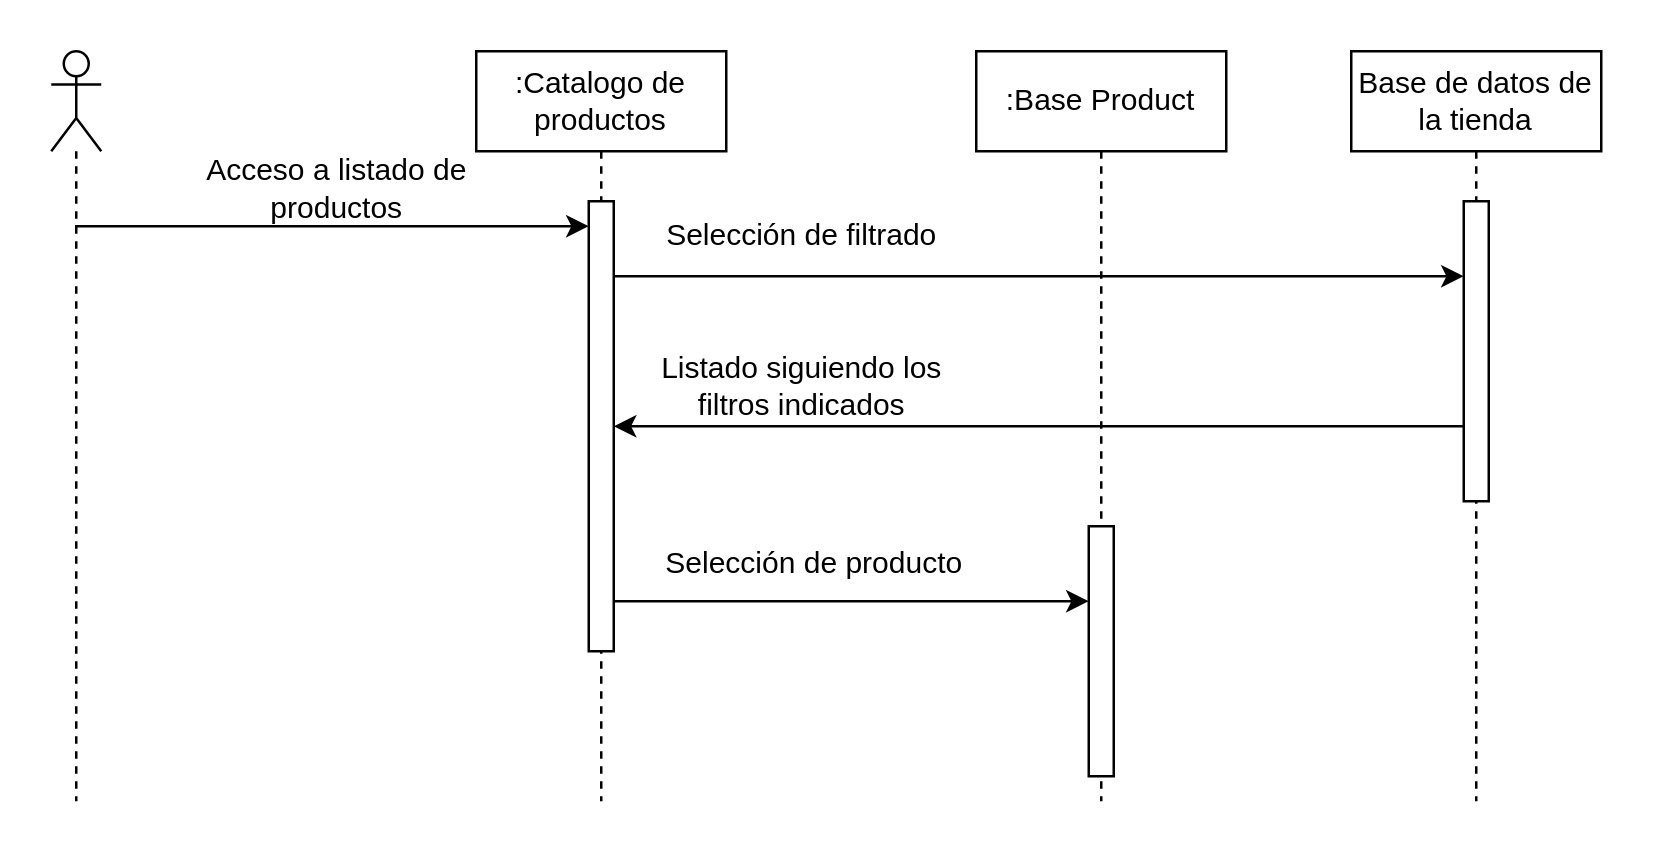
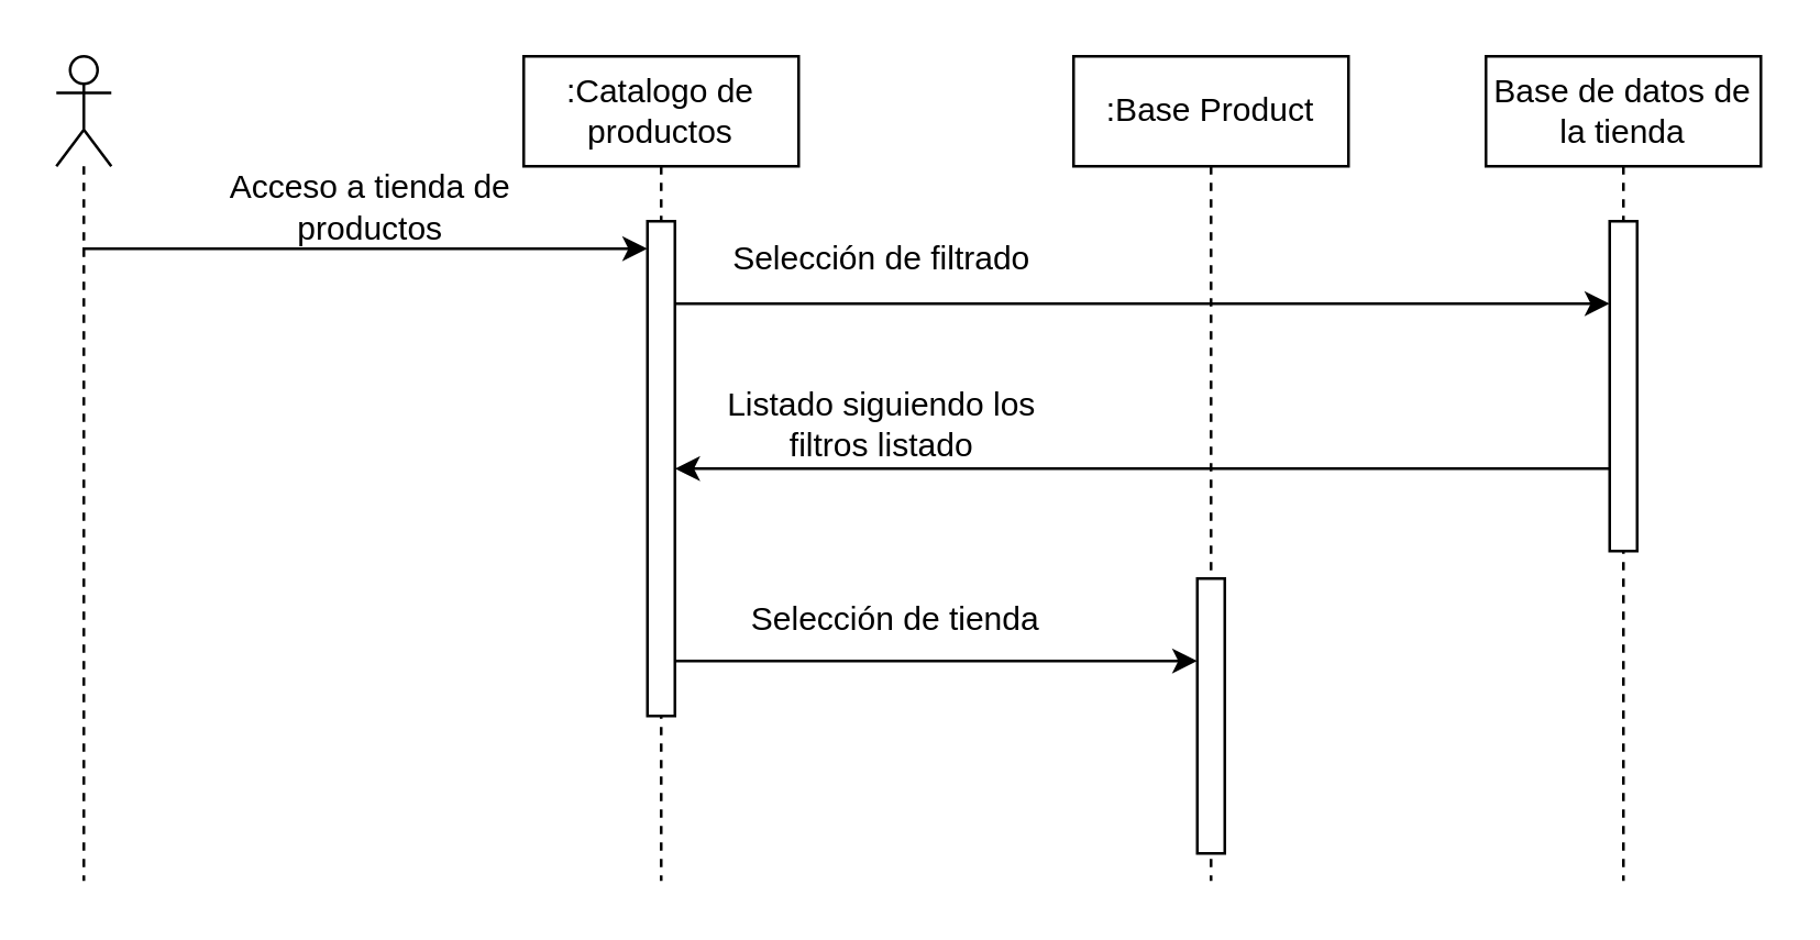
  <mxCell id="0" />
  <mxCell id="1" parent="0" />
  <mxCell id="2" value=":Catalogo de productos" style="shape=umlLifeline;perimeter=lifelinePerimeter;whiteSpace=wrap;html=1;container=1;dropTarget=0;collapsible=0;recursiveResize=0;outlineConnect=0;portConstraint=eastwest;newEdgeStyle={&quot;edgeStyle&quot;:&quot;elbowEdgeStyle&quot;,&quot;elbow&quot;:&quot;vertical&quot;,&quot;curved&quot;:0,&quot;rounded&quot;:0};" parent="1" vertex="1"><mxGeometry x="190" y="20" width="100" height="300" as="geometry" /></mxCell>
  <mxCell id="3" value="" style="html=1;points=[];perimeter=orthogonalPerimeter;outlineConnect=0;targetShapes=umlLifeline;portConstraint=eastwest;newEdgeStyle={&quot;edgeStyle&quot;:&quot;elbowEdgeStyle&quot;,&quot;elbow&quot;:&quot;vertical&quot;,&quot;curved&quot;:0,&quot;rounded&quot;:0};" parent="2" vertex="1"><mxGeometry x="45" y="60" width="10" height="180" as="geometry" /></mxCell>
  <mxCell id="4" style="edgeStyle=orthogonalEdgeStyle;rounded=0;orthogonalLoop=1;jettySize=auto;html=1;" parent="1" source="16" target="3" edge="1"><mxGeometry relative="1" as="geometry"><mxPoint x="30" y="195.032" as="sourcePoint" /><Array as="points"><mxPoint x="160" y="90" /><mxPoint x="160" y="90" /></Array></mxGeometry></mxCell>
  <mxCell id="5" value="Base de datos de la tienda" style="shape=umlLifeline;perimeter=lifelinePerimeter;whiteSpace=wrap;html=1;container=1;dropTarget=0;collapsible=0;recursiveResize=0;outlineConnect=0;portConstraint=eastwest;newEdgeStyle={&quot;edgeStyle&quot;:&quot;elbowEdgeStyle&quot;,&quot;elbow&quot;:&quot;vertical&quot;,&quot;curved&quot;:0,&quot;rounded&quot;:0};" parent="1" vertex="1"><mxGeometry x="540" y="20" width="100" height="300" as="geometry" /></mxCell>
  <mxCell id="6" value="" style="html=1;points=[];perimeter=orthogonalPerimeter;outlineConnect=0;targetShapes=umlLifeline;portConstraint=eastwest;newEdgeStyle={&quot;edgeStyle&quot;:&quot;elbowEdgeStyle&quot;,&quot;elbow&quot;:&quot;vertical&quot;,&quot;curved&quot;:0,&quot;rounded&quot;:0};" parent="5" vertex="1"><mxGeometry x="45" y="60" width="10" height="120" as="geometry" /></mxCell>
  <mxCell id="7" style="edgeStyle=elbowEdgeStyle;rounded=0;orthogonalLoop=1;jettySize=auto;html=1;elbow=vertical;curved=0;" parent="1" source="3" target="6" edge="1"><mxGeometry relative="1" as="geometry"><Array as="points"><mxPoint x="320" y="110" /></Array></mxGeometry></mxCell>
- <mxCell id="8" value="Acceso a listado de productos" style="text;html=1;strokeColor=none;fillColor=none;align=center;verticalAlign=middle;whiteSpace=wrap;rounded=0;" parent="1" vertex="1"><mxGeometry x="63.5" y="60" width="141" height="30" as="geometry" /></mxCell>
+ <mxCell id="8" value="Acceso a tienda de productos" style="text;html=1;strokeColor=none;fillColor=none;align=center;verticalAlign=middle;whiteSpace=wrap;rounded=0;" parent="1" vertex="1"><mxGeometry x="63.5" y="60" width="141" height="30" as="geometry" /></mxCell>
  <mxCell id="9" value="Selección de filtrado" style="text;html=1;strokeColor=none;fillColor=none;align=center;verticalAlign=middle;whiteSpace=wrap;rounded=0;" parent="1" vertex="1"><mxGeometry x="250" y="79" width="141" height="30" as="geometry" /></mxCell>
  <mxCell id="10" style="edgeStyle=elbowEdgeStyle;rounded=0;orthogonalLoop=1;jettySize=auto;html=1;elbow=vertical;curved=0;" parent="1" source="6" target="3" edge="1"><mxGeometry relative="1" as="geometry"><mxPoint x="320" y="220" as="sourcePoint" /><mxPoint x="310" y="200" as="targetPoint" /><Array as="points"><mxPoint x="320" y="170" /></Array></mxGeometry></mxCell>
- <mxCell id="11" value="Listado siguiendo los filtros indicados" style="text;html=1;strokeColor=none;fillColor=none;align=center;verticalAlign=middle;whiteSpace=wrap;rounded=0;" parent="1" vertex="1"><mxGeometry x="250" y="139" width="141" height="30" as="geometry" /></mxCell>
+ <mxCell id="11" value="Listado siguiendo los filtros listado" style="text;html=1;strokeColor=none;fillColor=none;align=center;verticalAlign=middle;whiteSpace=wrap;rounded=0;" parent="1" vertex="1"><mxGeometry x="250" y="139" width="141" height="30" as="geometry" /></mxCell>
  <mxCell id="12" value=":Base Product" style="shape=umlLifeline;perimeter=lifelinePerimeter;whiteSpace=wrap;html=1;container=1;dropTarget=0;collapsible=0;recursiveResize=0;outlineConnect=0;portConstraint=eastwest;newEdgeStyle={&quot;edgeStyle&quot;:&quot;elbowEdgeStyle&quot;,&quot;elbow&quot;:&quot;vertical&quot;,&quot;curved&quot;:0,&quot;rounded&quot;:0};" parent="1" vertex="1"><mxGeometry x="390" y="20" width="100" height="300" as="geometry" /></mxCell>
  <mxCell id="13" value="" style="html=1;points=[];perimeter=orthogonalPerimeter;outlineConnect=0;targetShapes=umlLifeline;portConstraint=eastwest;newEdgeStyle={&quot;edgeStyle&quot;:&quot;elbowEdgeStyle&quot;,&quot;elbow&quot;:&quot;vertical&quot;,&quot;curved&quot;:0,&quot;rounded&quot;:0};" parent="12" vertex="1"><mxGeometry x="45" y="190" width="10" height="100" as="geometry" /></mxCell>
  <mxCell id="14" style="edgeStyle=elbowEdgeStyle;rounded=0;orthogonalLoop=1;jettySize=auto;html=1;elbow=vertical;curved=0;" parent="1" source="3" target="13" edge="1"><mxGeometry relative="1" as="geometry"><Array as="points"><mxPoint x="420" y="240" /></Array></mxGeometry></mxCell>
- <mxCell id="15" value="Selección de producto" style="text;html=1;strokeColor=none;fillColor=none;align=center;verticalAlign=middle;whiteSpace=wrap;rounded=0;" parent="1" vertex="1"><mxGeometry x="255" y="210" width="141" height="30" as="geometry" /></mxCell>
+ <mxCell id="15" value="Selección de tienda" style="text;html=1;strokeColor=none;fillColor=none;align=center;verticalAlign=middle;whiteSpace=wrap;rounded=0;" parent="1" vertex="1"><mxGeometry x="255" y="210" width="141" height="30" as="geometry" /></mxCell>
  <mxCell id="16" value="" style="shape=umlLifeline;perimeter=lifelinePerimeter;whiteSpace=wrap;html=1;container=1;dropTarget=0;collapsible=0;recursiveResize=0;outlineConnect=0;portConstraint=eastwest;newEdgeStyle={&quot;edgeStyle&quot;:&quot;elbowEdgeStyle&quot;,&quot;elbow&quot;:&quot;vertical&quot;,&quot;curved&quot;:0,&quot;rounded&quot;:0};participant=umlActor;" parent="1" vertex="1"><mxGeometry x="20" y="20" width="20" height="300" as="geometry" /></mxCell>
